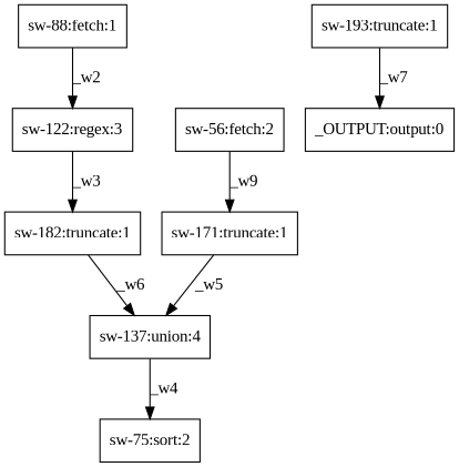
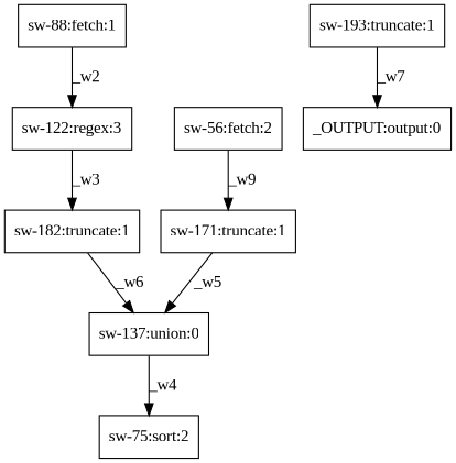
  digraph {
    fontname="Liberation Serif"
    node [fontname="Liberation Serif" shape=box]
    edge [fontname="Liberation Serif"]
    n1 [label="sw-171:truncate:1"]
-   n2 [label="sw-137:union:4"]
+   n2 [label="sw-137:union:0"]
    n3 [label="sw-75:sort:2"]
    n4 [label="sw-193:truncate:1"]
    n5 [label="_OUTPUT:output:0"]
    n6 [label="sw-182:truncate:1"]
    n7 [label="sw-122:regex:3"]
    n8 [label="sw-56:fetch:2"]
    n9 [label="sw-88:fetch:1"]
    n1 -> n2 [label=_w5]
    n2 -> n3 [label=_w4]
    n4 -> n5 [label=_w7]
    n6 -> n2 [label=_w6]
    n7 -> n6 [label=_w3]
    n8 -> n1 [label=_w9]
    n9 -> n7 [label=_w2]
  }
